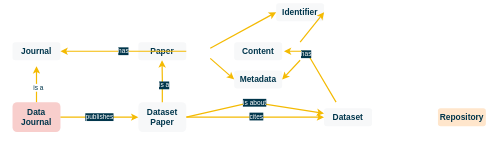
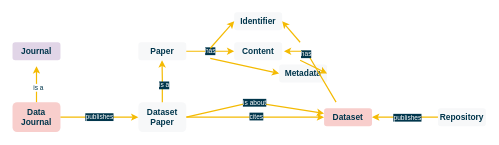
  <mxCell id="0" />
  <mxCell id="1" parent="0" />
  <mxCell id="2" value="Data&lt;br&gt;Journal" style="whiteSpace=wrap;html=1;fontSize=14;fillColor=#f8cecc;strokeColor=none;fontColor=#01364C;rounded=1;fontStyle=1;" vertex="1" parent="1"><mxGeometry x="20" y="170" width="80" height="50" as="geometry" /></mxCell>
  <mxCell id="3" value="" style="edgeStyle=orthogonalEdgeStyle;rounded=0;orthogonalLoop=1;jettySize=auto;html=1;exitX=0.5;exitY=1;exitDx=0;exitDy=0;strokeColor=#F4BA02;strokeWidth=2;endArrow=classic;html=1;rounded=0;exitX=0.5;exitY=0;exitDx=0;exitDy=0;" edge="1" parent="1" source="2"><mxGeometry width="50" height="50" relative="1" as="geometry"><mxPoint x="340" y="100" as="sourcePoint" /><mxPoint x="60" y="110" as="targetPoint" /></mxGeometry></mxCell>
  <mxCell id="4" value="is a" style="edgeLabel;html=1;align=center;verticalAlign=middle;resizable=0;points=[];fontColor=#01364C;" vertex="1" connectable="0" parent="3"><mxGeometry x="-0.167" y="-2" relative="1" as="geometry"><mxPoint as="offset" /></mxGeometry></mxCell>
- <mxCell id="5" value="Journal" style="whiteSpace=wrap;html=1;fontSize=14;fillColor=#F7F8F9;strokeColor=none;fontColor=#01364C;rounded=1;fontStyle=1;" vertex="1" parent="1"><mxGeometry x="20" y="70" width="80" height="30" as="geometry" /></mxCell>
+ <mxCell id="5" value="Journal" style="whiteSpace=wrap;html=1;fontSize=14;fillColor=#e1d5e7;strokeColor=none;fontColor=#01364C;rounded=1;fontStyle=1;" vertex="1" parent="1"><mxGeometry x="20" y="70" width="80" height="30" as="geometry" /></mxCell>
  <mxCell id="6" style="edgeStyle=orthogonalEdgeStyle;rounded=0;orthogonalLoop=1;jettySize=auto;html=1;strokeColor=#F4BA02;strokeWidth=2;fontColor=#01364C;" edge="1" parent="1" source="8" target="10"><mxGeometry relative="1" as="geometry" /></mxCell>
  <mxCell id="7" value="cites" style="edgeLabel;html=1;align=center;verticalAlign=middle;resizable=0;points=[];fontColor=#FFFFFF;labelBackgroundColor=#01364C;" vertex="1" connectable="0" parent="6"><mxGeometry x="0.009" y="3" relative="1" as="geometry"><mxPoint y="1" as="offset" /></mxGeometry></mxCell>
  <mxCell id="8" value="Dataset&lt;br&gt;Paper" style="whiteSpace=wrap;html=1;fontSize=14;fillColor=#F7F8F9;strokeColor=none;fontColor=#01364C;rounded=1;fontStyle=1;" vertex="1" parent="1"><mxGeometry x="230" y="170" width="80" height="50" as="geometry" /></mxCell>
  <mxCell id="9" value="Paper" style="whiteSpace=wrap;html=1;fontSize=14;fillColor=#F7F8F9;strokeColor=none;fontColor=#01364C;rounded=1;fontStyle=1;" vertex="1" parent="1"><mxGeometry x="230" y="70" width="80" height="30" as="geometry" /></mxCell>
- <mxCell id="10" value="Dataset" style="whiteSpace=wrap;html=1;fontSize=14;fillColor=#F7F8F9;strokeColor=none;fontColor=#01364C;rounded=1;fontStyle=1;" vertex="1" parent="1"><mxGeometry x="540" y="180" width="80" height="30" as="geometry" /></mxCell>
+ <mxCell id="10" value="Dataset" style="whiteSpace=wrap;html=1;fontSize=14;fillColor=#f8cecc;strokeColor=none;fontColor=#01364C;rounded=1;fontStyle=1;" vertex="1" parent="1"><mxGeometry x="540" y="180" width="80" height="30" as="geometry" /></mxCell>
  <mxCell id="11" value="publishes" style="edgeStyle=orthogonalEdgeStyle;rounded=0;orthogonalLoop=1;jettySize=auto;html=1;strokeColor=#F4BA02;strokeWidth=2;fontColor=#FFFFFF;labelBackgroundColor=#01364C;" edge="1" parent="1"><mxGeometry relative="1" as="geometry"><mxPoint x="100" y="195" as="sourcePoint" /><mxPoint x="230" y="195" as="targetPoint" /><Array as="points"><mxPoint x="140" y="195" /><mxPoint x="140" y="195" /></Array></mxGeometry></mxCell>
  <mxCell id="12" value="" style="edgeStyle=orthogonalEdgeStyle;rounded=0;orthogonalLoop=1;jettySize=auto;html=1;exitX=0.5;exitY=0;exitDx=0;exitDy=0;strokeColor=#F4BA02;strokeWidth=2;endArrow=classic;html=1;rounded=0;exitX=0.5;exitY=0;exitDx=0;exitDy=0;" edge="1" parent="1" source="8"><mxGeometry width="50" height="50" relative="1" as="geometry"><mxPoint x="269.5" y="160" as="sourcePoint" /><mxPoint x="269.5" y="100" as="targetPoint" /><Array as="points"><mxPoint x="270" y="130" /></Array></mxGeometry></mxCell>
  <mxCell id="13" value="is a" style="edgeLabel;html=1;align=center;verticalAlign=middle;resizable=0;points=[];fontColor=#FFFFFF;labelBackgroundColor=#01364C;" vertex="1" connectable="0" parent="12"><mxGeometry x="-0.167" y="-2" relative="1" as="geometry"><mxPoint as="offset" /></mxGeometry></mxCell>
- <mxCell id="14" value="Identifier" style="whiteSpace=wrap;html=1;fontSize=14;fillColor=#F7F8F9;strokeColor=none;fontColor=#01364C;rounded=1;fontStyle=1;" vertex="1" parent="1"><mxGeometry x="460" y="5" width="80" height="30" as="geometry" /></mxCell>
+ <mxCell id="14" value="Identifier" style="whiteSpace=wrap;html=1;fontSize=14;fillColor=#F7F8F9;strokeColor=none;fontColor=#01364C;rounded=1;fontStyle=1;" vertex="1" parent="1"><mxGeometry x="390" y="20" width="80" height="30" as="geometry" /></mxCell>
  <mxCell id="15" value="Content" style="whiteSpace=wrap;html=1;fontSize=14;fillColor=#F7F8F9;strokeColor=none;fontColor=#01364C;rounded=1;fontStyle=1;" vertex="1" parent="1"><mxGeometry x="390" y="70" width="80" height="30" as="geometry" /></mxCell>
- <mxCell id="16" value="Metadata" style="whiteSpace=wrap;html=1;fontSize=14;fillColor=#F7F8F9;strokeColor=none;fontColor=#01364C;rounded=1;fontStyle=1;" vertex="1" parent="1"><mxGeometry x="390" y="117" width="80" height="30" as="geometry" /></mxCell>
- <mxCell id="17" value="has" style="endArrow=classic;html=1;rounded=0;exitX=1;exitY=0.5;exitDx=0;exitDy=0;strokeColor=#F4BA02;strokeWidth=2;fontColor=#FFFFFF;labelBackgroundColor=#01364C;" edge="1" parent="1" source="9" target="5"><mxGeometry width="50" height="50" relative="1" as="geometry"><mxPoint x="340" y="120" as="sourcePoint" /><mxPoint x="390" y="70" as="targetPoint" /></mxGeometry></mxCell>
+ <mxCell id="16" value="Metadata" style="whiteSpace=wrap;html=1;fontSize=14;fillColor=#F7F8F9;strokeColor=none;fontColor=#01364C;rounded=1;fontStyle=1;" vertex="1" parent="1"><mxGeometry x="465" y="107" width="80" height="30" as="geometry" /></mxCell>
+ <mxCell id="17" value="has" style="endArrow=classic;html=1;rounded=0;exitX=1;exitY=0.5;exitDx=0;exitDy=0;entryX=0;entryY=0.5;entryDx=0;entryDy=0;strokeColor=#F4BA02;strokeWidth=2;fontColor=#FFFFFF;labelBackgroundColor=#01364C;" edge="1" parent="1" source="9" target="15"><mxGeometry width="50" height="50" relative="1" as="geometry"><mxPoint x="340" y="120" as="sourcePoint" /><mxPoint x="390" y="70" as="targetPoint" /></mxGeometry></mxCell>
  <mxCell id="18" value="" style="endArrow=classic;html=1;rounded=0;entryX=0;entryY=0.5;entryDx=0;entryDy=0;strokeColor=#F4BA02;strokeWidth=2;" edge="1" parent="1" target="14"><mxGeometry width="50" height="50" relative="1" as="geometry"><mxPoint x="350" y="80" as="sourcePoint" /><mxPoint x="390" y="70" as="targetPoint" /></mxGeometry></mxCell>
  <mxCell id="19" value="" style="endArrow=classic;html=1;rounded=0;entryX=0;entryY=0.5;entryDx=0;entryDy=0;strokeColor=#F4BA02;strokeWidth=2;" edge="1" parent="1" target="16"><mxGeometry width="50" height="50" relative="1" as="geometry"><mxPoint x="350" y="97" as="sourcePoint" /><mxPoint x="390" y="67" as="targetPoint" /></mxGeometry></mxCell>
  <mxCell id="20" value="is about" style="endArrow=classic;html=1;rounded=0;exitX=1;exitY=0.5;exitDx=0;exitDy=0;strokeColor=#F4BA02;strokeWidth=2;fontColor=#FFFFFF;labelBackgroundColor=#01364C;" edge="1" parent="1" source="8" target="10"><mxGeometry width="50" height="50" relative="1" as="geometry"><mxPoint x="340" y="130" as="sourcePoint" /><mxPoint x="390" y="80" as="targetPoint" /><Array as="points"><mxPoint x="420" y="170" /></Array></mxGeometry></mxCell>
  <mxCell id="21" value="has" style="endArrow=classic;html=1;rounded=0;entryX=0;entryY=0.5;entryDx=0;entryDy=0;strokeColor=#F4BA02;strokeWidth=2;fontColor=#FFFFFF;labelBackgroundColor=#01364C;" edge="1" parent="1"><mxGeometry x="0.386" y="3" width="50" height="50" relative="1" as="geometry"><mxPoint x="560" y="170" as="sourcePoint" /><mxPoint x="473" y="85" as="targetPoint" /><Array as="points"><mxPoint x="510" y="85" /></Array><mxPoint as="offset" /></mxGeometry></mxCell>
  <mxCell id="22" value="" style="endArrow=classic;html=1;rounded=0;entryX=1;entryY=0.5;entryDx=0;entryDy=0;strokeColor=#F4BA02;strokeWidth=2;" edge="1" parent="1" target="14"><mxGeometry width="50" height="50" relative="1" as="geometry"><mxPoint x="500" y="70" as="sourcePoint" /><mxPoint x="513" y="80" as="targetPoint" /></mxGeometry></mxCell>
  <mxCell id="23" value="" style="endArrow=classic;html=1;rounded=0;entryX=1;entryY=0.5;entryDx=0;entryDy=0;strokeColor=#F4BA02;strokeWidth=2;" edge="1" parent="1" target="16"><mxGeometry width="50" height="50" relative="1" as="geometry"><mxPoint x="500" y="100" as="sourcePoint" /><mxPoint x="513" y="97" as="targetPoint" /></mxGeometry></mxCell>
- <mxCell id="24" value="Repository" style="whiteSpace=wrap;html=1;fontSize=14;fillColor=#ffe6cc;strokeColor=none;fontColor=#01364C;rounded=1;fontStyle=1;" vertex="1" parent="1"><mxGeometry x="730" y="180" width="80" height="30" as="geometry" /></mxCell>
+ <mxCell id="24" value="Repository" style="whiteSpace=wrap;html=1;fontSize=14;fillColor=#F7F8F9;strokeColor=none;fontColor=#01364C;rounded=1;fontStyle=1;" vertex="1" parent="1"><mxGeometry x="730" y="180" width="80" height="30" as="geometry" /></mxCell>
+ <mxCell id="25" value="" style="endArrow=classic;html=1;rounded=0;exitX=0;exitY=0.5;exitDx=0;exitDy=0;entryX=1;entryY=0.5;entryDx=0;entryDy=0;strokeColor=#F4BA02;strokeWidth=2;" edge="1" parent="1" source="24" target="10"><mxGeometry width="50" height="50" relative="1" as="geometry"><mxPoint x="340" y="130" as="sourcePoint" /><mxPoint x="390" y="80" as="targetPoint" /></mxGeometry></mxCell>
+ <mxCell id="26" value="publishes" style="edgeLabel;html=1;align=center;verticalAlign=middle;resizable=0;points=[];fontColor=#FFFFFF;labelBackgroundColor=#01364C;" vertex="1" connectable="0" parent="25"><mxGeometry x="-0.054" relative="1" as="geometry"><mxPoint as="offset" /></mxGeometry></mxCell>
